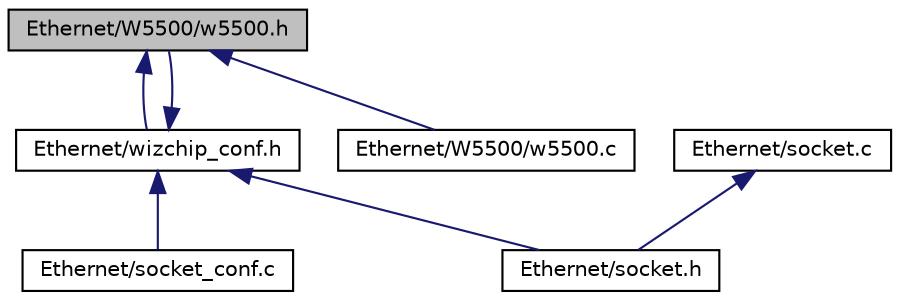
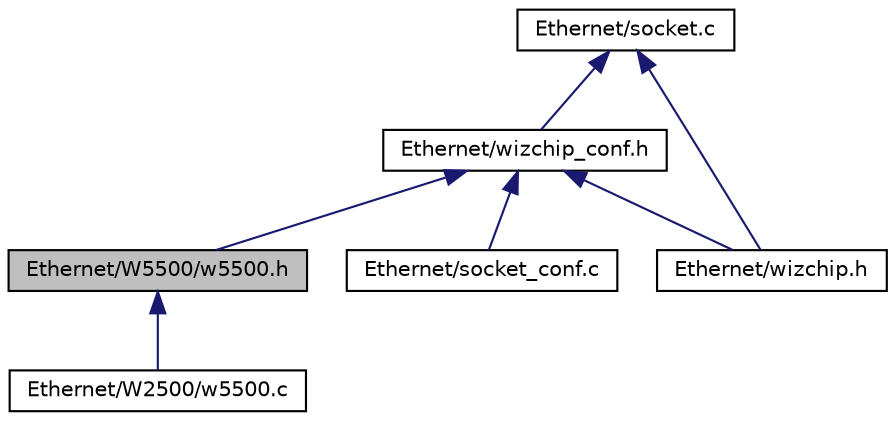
  digraph {
    node [color=black fillcolor=white fontname=Helvetica fontsize=10 shape=record style=filled]
    edge [color=midnightblue dir=back fontname=Helvetica fontsize=10 labelfontname=Helvetica labelfontsize=10 style=solid]
    n1 [fillcolor=grey75 fontcolor=black height=0.2 label="Ethernet/W5500/w5500.h" width=0.4]
    n2 [height=0.2 label="Ethernet/wizchip_conf.h" width=0.4]
-   n3 [height=0.2 label="Ethernet/W5500/w5500.c" width=0.4]
-   n4 [height=0.2 label="Ethernet/socket.h" width=0.4]
+   n3 [height=0.2 label="Ethernet/W2500/w5500.c" width=0.4]
+   n4 [height=0.2 label="Ethernet/wizchip.h" width=0.4]
    n5 [height=0.2 label="Ethernet/socket_conf.c" width=0.4]
    n6 [height=0.2 label="Ethernet/socket.c" width=0.4]
-   n1 -> n2
+   n6 -> n2
    n1 -> n3
    n2 -> n1
    n2 -> n4
    n2 -> n5
    n6 -> n4
  }
